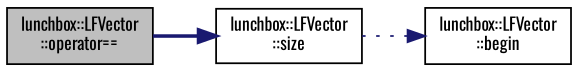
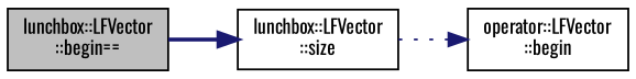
  digraph {
    fontname=Oswald
    rankdir=LR
    node [color=black fillcolor=white fontname=Oswald fontsize=10 shape=record style=filled]
    edge [color=midnightblue fontname=Oswald fontsize=10 labelfontname=Sans labelfontsize=10]
-   n1 [fillcolor=grey75 fontcolor=black height=0.2 label="lunchbox::LFVector\l::operator==" width=0.4]
+   n1 [fillcolor=grey75 fontcolor=black height=0.2 label="lunchbox::LFVector\l::begin==" width=0.4]
    n2 [height=0.2 label="lunchbox::LFVector\l::size" width=0.4]
-   n3 [height=0.2 label="lunchbox::LFVector\l::begin" width=0.4]
+   n3 [height=0.2 label="operator::LFVector\l::begin" width=0.4]
    n1 -> n2 [style=bold]
    n2 -> n3 [style=dotted]
  }
